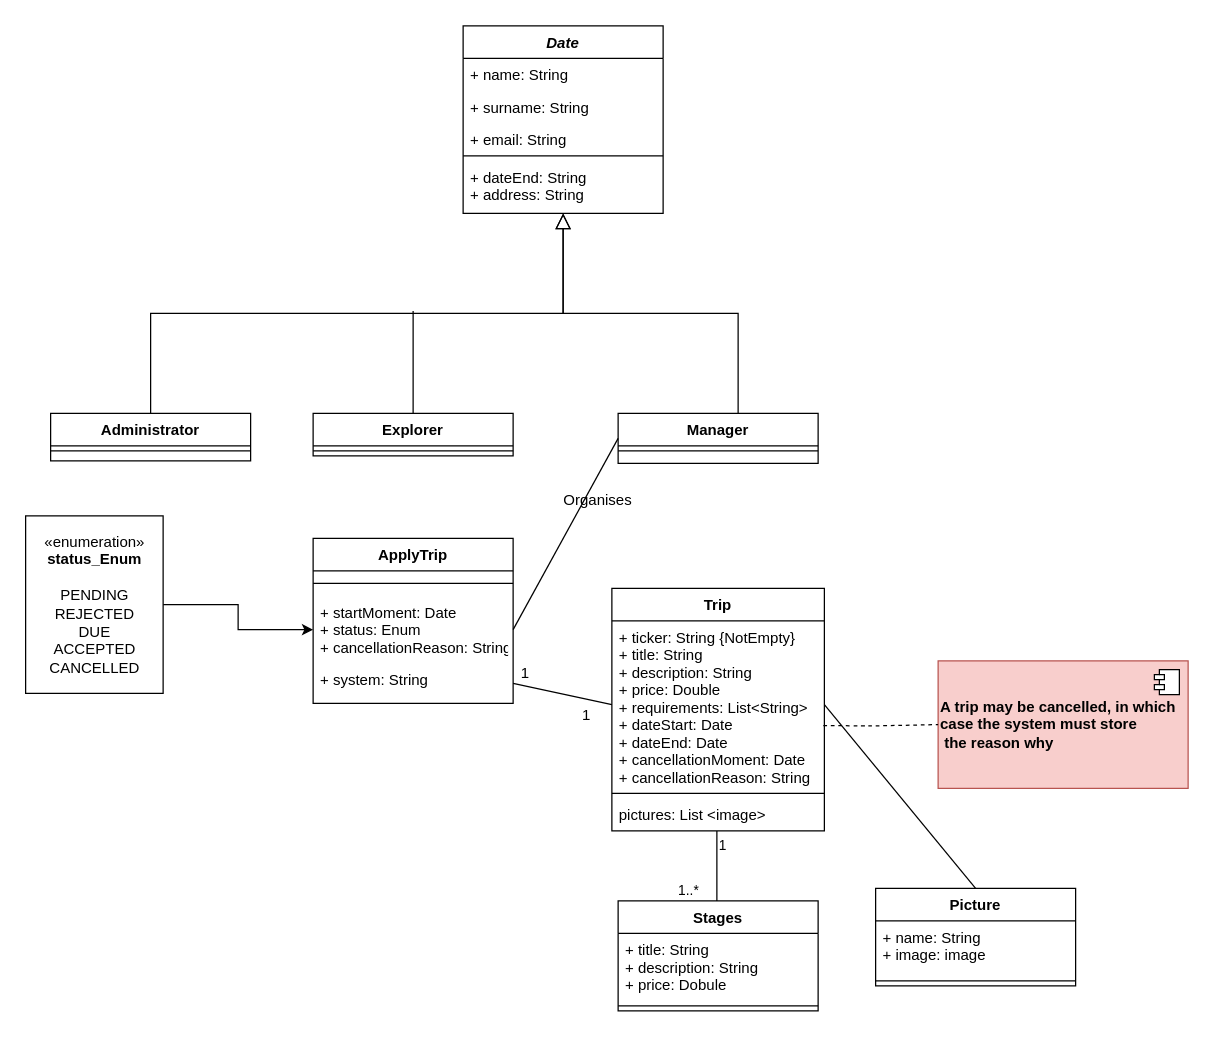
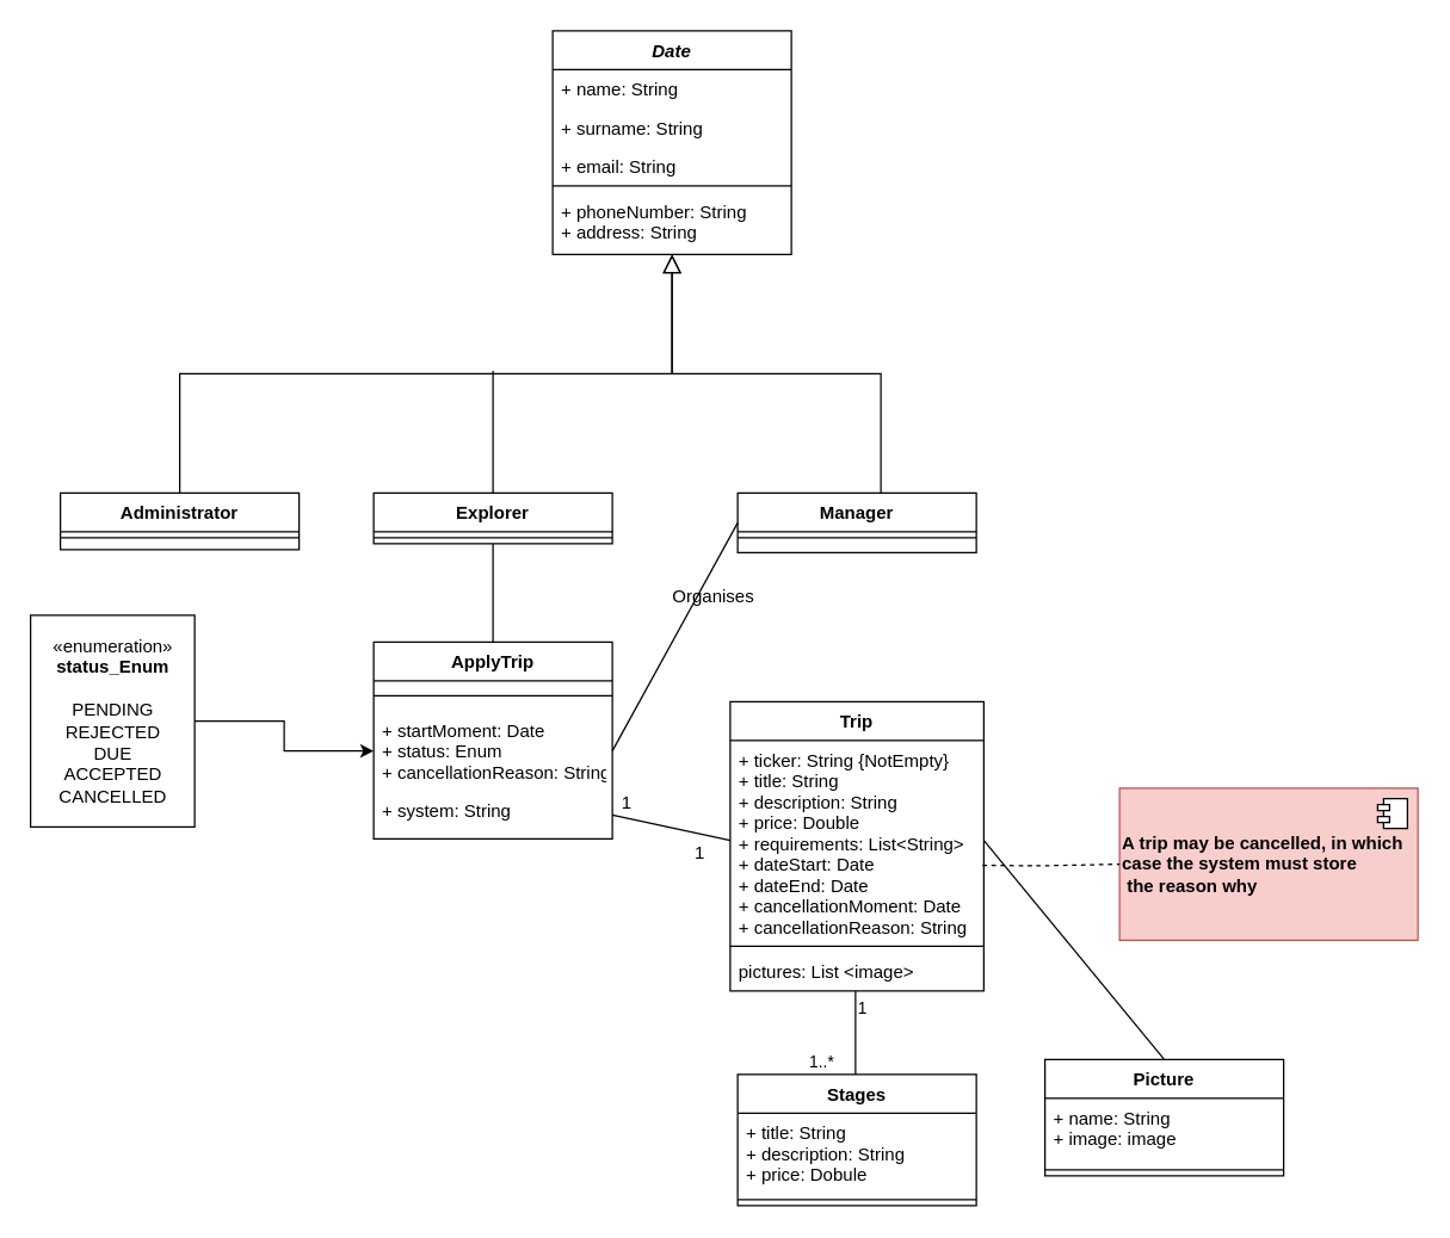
  <mxCell id="0" />
  <mxCell id="1" parent="0" />
  <mxCell id="2" value="Date" style="swimlane;fontStyle=3;align=center;verticalAlign=top;childLayout=stackLayout;horizontal=1;startSize=26;horizontalStack=0;resizeParent=1;resizeLast=0;collapsible=1;marginBottom=0;rounded=0;shadow=0;strokeWidth=1;" parent="1" vertex="1"><mxGeometry x="370" y="20" width="160" height="150" as="geometry"><mxRectangle x="230" y="140" width="160" height="26" as="alternateBounds" /></mxGeometry></mxCell>
  <mxCell id="3" value="+ name: String" style="text;align=left;verticalAlign=top;spacingLeft=4;spacingRight=4;overflow=hidden;rotatable=0;points=[[0,0.5],[1,0.5]];portConstraint=eastwest;" parent="2" vertex="1"><mxGeometry y="26" width="160" height="26" as="geometry" /></mxCell>
  <mxCell id="4" value="+ surname: String" style="text;align=left;verticalAlign=top;spacingLeft=4;spacingRight=4;overflow=hidden;rotatable=0;points=[[0,0.5],[1,0.5]];portConstraint=eastwest;rounded=0;shadow=0;html=0;" parent="2" vertex="1"><mxGeometry y="52" width="160" height="26" as="geometry" /></mxCell>
  <mxCell id="5" value="+ email: String" style="text;align=left;verticalAlign=top;spacingLeft=4;spacingRight=4;overflow=hidden;rotatable=0;points=[[0,0.5],[1,0.5]];portConstraint=eastwest;rounded=0;shadow=0;html=0;" parent="2" vertex="1"><mxGeometry y="78" width="160" height="22" as="geometry" /></mxCell>
  <mxCell id="6" value="" style="line;html=1;strokeWidth=1;align=left;verticalAlign=middle;spacingTop=-1;spacingLeft=3;spacingRight=3;rotatable=0;labelPosition=right;points=[];portConstraint=eastwest;" parent="2" vertex="1"><mxGeometry y="100" width="160" height="8" as="geometry" /></mxCell>
- <mxCell id="7" value="+ dateEnd: String&#10;+ address: String" style="text;align=left;verticalAlign=top;spacingLeft=4;spacingRight=4;overflow=hidden;rotatable=0;points=[[0,0.5],[1,0.5]];portConstraint=eastwest;" parent="2" vertex="1"><mxGeometry y="108" width="160" height="42" as="geometry" /></mxCell>
+ <mxCell id="7" value="+ phoneNumber: String&#10;+ address: String" style="text;align=left;verticalAlign=top;spacingLeft=4;spacingRight=4;overflow=hidden;rotatable=0;points=[[0,0.5],[1,0.5]];portConstraint=eastwest;" parent="2" vertex="1"><mxGeometry y="108" width="160" height="42" as="geometry" /></mxCell>
  <mxCell id="8" value="Administrator" style="swimlane;fontStyle=1;align=center;verticalAlign=top;childLayout=stackLayout;horizontal=1;startSize=26;horizontalStack=0;resizeParent=1;resizeLast=0;collapsible=1;marginBottom=0;rounded=0;shadow=0;strokeWidth=1;" parent="1" vertex="1"><mxGeometry x="40" y="330" width="160" height="38" as="geometry"><mxRectangle x="130" y="380" width="160" height="26" as="alternateBounds" /></mxGeometry></mxCell>
  <mxCell id="9" value="" style="line;html=1;strokeWidth=1;align=left;verticalAlign=middle;spacingTop=-1;spacingLeft=3;spacingRight=3;rotatable=0;labelPosition=right;points=[];portConstraint=eastwest;" parent="8" vertex="1"><mxGeometry y="26" width="160" height="8" as="geometry" /></mxCell>
  <mxCell id="10" value="" style="endArrow=block;endSize=10;endFill=0;shadow=0;strokeWidth=1;rounded=0;edgeStyle=elbowEdgeStyle;elbow=vertical;" parent="1" source="8" target="2" edge="1"><mxGeometry width="160" relative="1" as="geometry"><mxPoint x="360" y="163" as="sourcePoint" /><mxPoint x="360" y="163" as="targetPoint" /><Array as="points"><mxPoint x="360" y="250" /><mxPoint x="450" y="245" /><mxPoint x="360" y="245" /><mxPoint x="360" y="245" /></Array></mxGeometry></mxCell>
  <mxCell id="11" value="Manager" style="swimlane;fontStyle=1;align=center;verticalAlign=top;childLayout=stackLayout;horizontal=1;startSize=26;horizontalStack=0;resizeParent=1;resizeLast=0;collapsible=1;marginBottom=0;rounded=0;shadow=0;strokeWidth=1;" parent="1" vertex="1"><mxGeometry x="494" y="330" width="160" height="40" as="geometry"><mxRectangle x="340" y="380" width="170" height="26" as="alternateBounds" /></mxGeometry></mxCell>
  <mxCell id="12" value="" style="line;html=1;strokeWidth=1;align=left;verticalAlign=middle;spacingTop=-1;spacingLeft=3;spacingRight=3;rotatable=0;labelPosition=right;points=[];portConstraint=eastwest;" parent="11" vertex="1"><mxGeometry y="26" width="160" height="8" as="geometry" /></mxCell>
  <mxCell id="13" value="" style="endArrow=block;endSize=10;endFill=0;shadow=0;strokeWidth=1;rounded=0;edgeStyle=elbowEdgeStyle;elbow=vertical;" parent="1" source="11" target="2" edge="1"><mxGeometry width="160" relative="1" as="geometry"><mxPoint x="370" y="333" as="sourcePoint" /><mxPoint x="470" y="231" as="targetPoint" /><Array as="points"><mxPoint x="590" y="250" /><mxPoint x="590" y="240" /><mxPoint x="570" y="250" /><mxPoint x="580" y="250" /><mxPoint x="570" y="250" /></Array></mxGeometry></mxCell>
  <mxCell id="14" value="Explorer" style="swimlane;fontStyle=1;align=center;verticalAlign=top;childLayout=stackLayout;horizontal=1;startSize=26;horizontalStack=0;resizeParent=1;resizeParentMax=0;resizeLast=0;collapsible=1;marginBottom=0;" vertex="1" parent="1"><mxGeometry x="250" y="330" width="160" height="34" as="geometry" /></mxCell>
  <mxCell id="15" value="" style="line;strokeWidth=1;fillColor=none;align=left;verticalAlign=middle;spacingTop=-1;spacingLeft=3;spacingRight=3;rotatable=0;labelPosition=right;points=[];portConstraint=eastwest;" vertex="1" parent="14"><mxGeometry y="26" width="160" height="8" as="geometry" /></mxCell>
  <mxCell id="16" value="" style="endArrow=none;html=1;" edge="1" parent="1"><mxGeometry width="50" height="50" relative="1" as="geometry"><mxPoint x="330" y="330" as="sourcePoint" /><mxPoint x="330" y="248" as="targetPoint" /></mxGeometry></mxCell>
  <mxCell id="17" value="Trip" style="swimlane;fontStyle=1;align=center;verticalAlign=top;childLayout=stackLayout;horizontal=1;startSize=26;horizontalStack=0;resizeParent=1;resizeParentMax=0;resizeLast=0;collapsible=1;marginBottom=0;" vertex="1" parent="1"><mxGeometry x="489" y="470" width="170" height="194" as="geometry" /></mxCell>
  <mxCell id="18" value="+ ticker: String {NotEmpty}&#10;+ title: String &#10;+ description: String&#10;+ price: Double&#10;+ requirements: List&lt;String&gt;&#10;+ dateStart: Date&#10;+ dateEnd: Date&#10;+ cancellationMoment: Date&#10;+ cancellationReason: String" style="text;strokeColor=none;fillColor=none;align=left;verticalAlign=top;spacingLeft=4;spacingRight=4;overflow=hidden;rotatable=0;points=[[0,0.5],[1,0.5]];portConstraint=eastwest;" vertex="1" parent="17"><mxGeometry y="26" width="170" height="134" as="geometry" /></mxCell>
  <mxCell id="19" value="" style="line;strokeWidth=1;fillColor=none;align=left;verticalAlign=middle;spacingTop=-1;spacingLeft=3;spacingRight=3;rotatable=0;labelPosition=right;points=[];portConstraint=eastwest;" vertex="1" parent="17"><mxGeometry y="160" width="170" height="8" as="geometry" /></mxCell>
  <mxCell id="20" value="pictures: List &lt;image&gt;" style="text;strokeColor=none;fillColor=none;align=left;verticalAlign=top;spacingLeft=4;spacingRight=4;overflow=hidden;rotatable=0;points=[[0,0.5],[1,0.5]];portConstraint=eastwest;" vertex="1" parent="17"><mxGeometry y="168" width="170" height="26" as="geometry" /></mxCell>
  <mxCell id="21" value="&lt;div&gt;&lt;b&gt;A trip may be cancelled, in which&amp;nbsp;&lt;/b&gt;&lt;/div&gt;&lt;div&gt;&lt;b&gt;case the system must store&lt;/b&gt;&lt;/div&gt;&lt;div&gt;&lt;b&gt;&amp;nbsp;the reason why&lt;/b&gt;&lt;br&gt;&lt;/div&gt;" style="html=1;dropTarget=0;fillColor=#f8cecc;strokeColor=#b85450;align=left;" vertex="1" parent="1"><mxGeometry x="750" y="528" width="200" height="102" as="geometry" /></mxCell>
  <mxCell id="22" value="" style="shape=module;jettyWidth=8;jettyHeight=4;" vertex="1" parent="21"><mxGeometry x="1" width="20" height="20" relative="1" as="geometry"><mxPoint x="-27" y="7" as="offset" /></mxGeometry></mxCell>
  <mxCell id="23" value="" style="endArrow=none;dashed=1;html=1;entryX=0;entryY=0.5;entryDx=0;entryDy=0;exitX=0.995;exitY=0.625;exitDx=0;exitDy=0;exitPerimeter=0;" edge="1" parent="1" source="18" target="21"><mxGeometry width="50" height="50" relative="1" as="geometry"><mxPoint x="659" y="610" as="sourcePoint" /><mxPoint x="709" y="560" as="targetPoint" /><Array as="points"><mxPoint x="689" y="580" /><mxPoint x="699" y="580" /></Array></mxGeometry></mxCell>
  <mxCell id="24" value="Stages" style="swimlane;fontStyle=1;align=center;verticalAlign=top;childLayout=stackLayout;horizontal=1;startSize=26;horizontalStack=0;resizeParent=1;resizeParentMax=0;resizeLast=0;collapsible=1;marginBottom=0;" vertex="1" parent="1"><mxGeometry x="494" y="720" width="160" height="88" as="geometry" /></mxCell>
  <mxCell id="25" value="+ title: String&#10;+ description: String&#10;+ price: Dobule" style="text;strokeColor=none;fillColor=none;align=left;verticalAlign=top;spacingLeft=4;spacingRight=4;overflow=hidden;rotatable=0;points=[[0,0.5],[1,0.5]];portConstraint=eastwest;" vertex="1" parent="24"><mxGeometry y="26" width="160" height="54" as="geometry" /></mxCell>
  <mxCell id="26" value="" style="line;strokeWidth=1;fillColor=none;align=left;verticalAlign=middle;spacingTop=-1;spacingLeft=3;spacingRight=3;rotatable=0;labelPosition=right;points=[];portConstraint=eastwest;" vertex="1" parent="24"><mxGeometry y="80" width="160" height="8" as="geometry" /></mxCell>
  <mxCell id="27" value="" style="endArrow=none;html=1;edgeStyle=orthogonalEdgeStyle;exitX=0.5;exitY=1;exitDx=0;exitDy=0;" edge="1" parent="1"><mxGeometry relative="1" as="geometry"><mxPoint x="573" y="664" as="sourcePoint" /><mxPoint x="573" y="720" as="targetPoint" /></mxGeometry></mxCell>
  <mxCell id="28" value="1" style="edgeLabel;resizable=0;html=1;align=left;verticalAlign=bottom;" connectable="0" vertex="1" parent="27"><mxGeometry x="-1" relative="1" as="geometry"><mxPoint y="20" as="offset" /></mxGeometry></mxCell>
  <mxCell id="29" value="1..*" style="edgeLabel;resizable=0;html=1;align=right;verticalAlign=bottom;" connectable="0" vertex="1" parent="27"><mxGeometry x="1" relative="1" as="geometry"><mxPoint x="-14" as="offset" /></mxGeometry></mxCell>
  <mxCell id="30" value="Organises" style="text;html=1;strokeColor=none;fillColor=none;align=center;verticalAlign=middle;whiteSpace=wrap;rounded=0;" vertex="1" parent="1"><mxGeometry x="458" y="390" width="40" height="20" as="geometry" /></mxCell>
  <mxCell id="31" value="ApplyTrip" style="swimlane;fontStyle=1;align=center;verticalAlign=top;childLayout=stackLayout;horizontal=1;startSize=26;horizontalStack=0;resizeParent=1;resizeParentMax=0;resizeLast=0;collapsible=1;marginBottom=0;" vertex="1" parent="1"><mxGeometry x="250" y="430" width="160" height="132" as="geometry" /></mxCell>
  <mxCell id="32" value="" style="line;strokeWidth=1;fillColor=none;align=left;verticalAlign=middle;spacingTop=-1;spacingLeft=3;spacingRight=3;rotatable=0;labelPosition=right;points=[];portConstraint=eastwest;" vertex="1" parent="31"><mxGeometry y="26" width="160" height="20" as="geometry" /></mxCell>
  <mxCell id="33" value="+ startMoment: Date&#10;+ status: Enum&#10;+ cancellationReason: String" style="text;strokeColor=none;fillColor=none;align=left;verticalAlign=top;spacingLeft=4;spacingRight=4;overflow=hidden;rotatable=0;points=[[0,0.5],[1,0.5]];portConstraint=eastwest;" vertex="1" parent="31"><mxGeometry y="46" width="160" height="54" as="geometry" /></mxCell>
  <mxCell id="34" value="+ system: String" style="text;strokeColor=none;fillColor=none;align=left;verticalAlign=top;spacingLeft=4;spacingRight=4;overflow=hidden;rotatable=0;points=[[0,0.5],[1,0.5]];portConstraint=eastwest;" vertex="1" parent="31"><mxGeometry y="100" width="160" height="32" as="geometry" /></mxCell>
+ <mxCell id="35" value="" style="endArrow=none;html=1;entryX=0.5;entryY=1;entryDx=0;entryDy=0;exitX=0.5;exitY=0;exitDx=0;exitDy=0;" edge="1" parent="1" source="31" target="14"><mxGeometry width="50" height="50" relative="1" as="geometry"><mxPoint x="480" y="560" as="sourcePoint" /><mxPoint x="530" y="510" as="targetPoint" /><Array as="points"><mxPoint x="330" y="400" /></Array></mxGeometry></mxCell>
  <mxCell id="36" value="" style="endArrow=none;html=1;entryX=0;entryY=0.5;entryDx=0;entryDy=0;exitX=1;exitY=0.5;exitDx=0;exitDy=0;" edge="1" parent="1" source="33" target="11"><mxGeometry width="50" height="50" relative="1" as="geometry"><mxPoint x="480" y="560" as="sourcePoint" /><mxPoint x="530" y="510" as="targetPoint" /><Array as="points" /></mxGeometry></mxCell>
  <mxCell id="37" value="" style="endArrow=none;html=1;exitX=0;exitY=0.5;exitDx=0;exitDy=0;entryX=1;entryY=0.5;entryDx=0;entryDy=0;" edge="1" parent="1" source="18" target="34"><mxGeometry width="50" height="50" relative="1" as="geometry"><mxPoint x="480" y="560" as="sourcePoint" /><mxPoint x="315" y="550" as="targetPoint" /></mxGeometry></mxCell>
  <mxCell id="38" style="edgeStyle=orthogonalEdgeStyle;rounded=0;orthogonalLoop=1;jettySize=auto;html=1;entryX=0;entryY=0.5;entryDx=0;entryDy=0;" edge="1" parent="1" source="39" target="33"><mxGeometry relative="1" as="geometry" /></mxCell>
  <mxCell id="39" value="«enumeration»&lt;br&gt;&lt;b&gt;status_Enum&lt;/b&gt;&lt;br&gt;&lt;br&gt;PENDING&lt;br&gt;REJECTED&lt;br&gt;DUE&lt;br&gt;ACCEPTED&lt;br&gt;CANCELLED" style="html=1;" vertex="1" parent="1"><mxGeometry x="20" y="412" width="110" height="142" as="geometry" /></mxCell>
  <mxCell id="40" value="1" style="text;html=1;strokeColor=none;fillColor=none;align=center;verticalAlign=middle;whiteSpace=wrap;rounded=0;" vertex="1" parent="1"><mxGeometry x="400" y="528" width="40" height="20" as="geometry" /></mxCell>
  <mxCell id="41" value="1" style="text;html=1;strokeColor=none;fillColor=none;align=center;verticalAlign=middle;whiteSpace=wrap;rounded=0;" vertex="1" parent="1"><mxGeometry x="449" y="562" width="40" height="20" as="geometry" /></mxCell>
  <mxCell id="42" value="Picture" style="swimlane;fontStyle=1;align=center;verticalAlign=top;childLayout=stackLayout;horizontal=1;startSize=26;horizontalStack=0;resizeParent=1;resizeParentMax=0;resizeLast=0;collapsible=1;marginBottom=0;" vertex="1" parent="1"><mxGeometry x="700" y="710" width="160" height="78" as="geometry" /></mxCell>
  <mxCell id="43" value="+ name: String&#10;+ image: image" style="text;strokeColor=none;fillColor=none;align=left;verticalAlign=top;spacingLeft=4;spacingRight=4;overflow=hidden;rotatable=0;points=[[0,0.5],[1,0.5]];portConstraint=eastwest;" vertex="1" parent="42"><mxGeometry y="26" width="160" height="44" as="geometry" /></mxCell>
  <mxCell id="44" value="" style="line;strokeWidth=1;fillColor=none;align=left;verticalAlign=middle;spacingTop=-1;spacingLeft=3;spacingRight=3;rotatable=0;labelPosition=right;points=[];portConstraint=eastwest;" vertex="1" parent="42"><mxGeometry y="70" width="160" height="8" as="geometry" /></mxCell>
  <mxCell id="45" value="" style="endArrow=none;html=1;exitX=1;exitY=0.5;exitDx=0;exitDy=0;entryX=0.5;entryY=0;entryDx=0;entryDy=0;" edge="1" parent="1" source="18" target="42"><mxGeometry width="50" height="50" relative="1" as="geometry"><mxPoint x="499" y="572" as="sourcePoint" /><mxPoint x="350" y="650" as="targetPoint" /></mxGeometry></mxCell>
